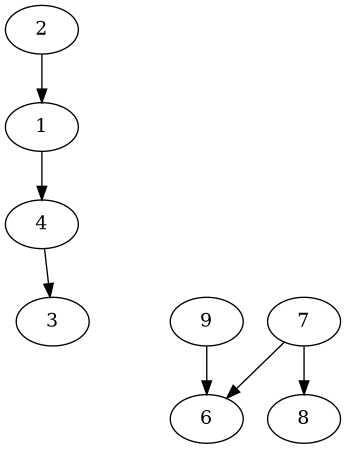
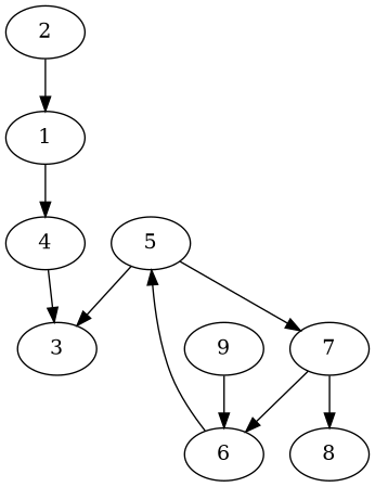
  digraph {
    1
    4
    3
    2
+   5
    7
    6
    8
    9
    1 -> 4
    4 -> 3
    2 -> 1
+   5 -> 3
+   5 -> 7
    7 -> 6
    7 -> 8
+   6 -> 5
    9 -> 6
  }
